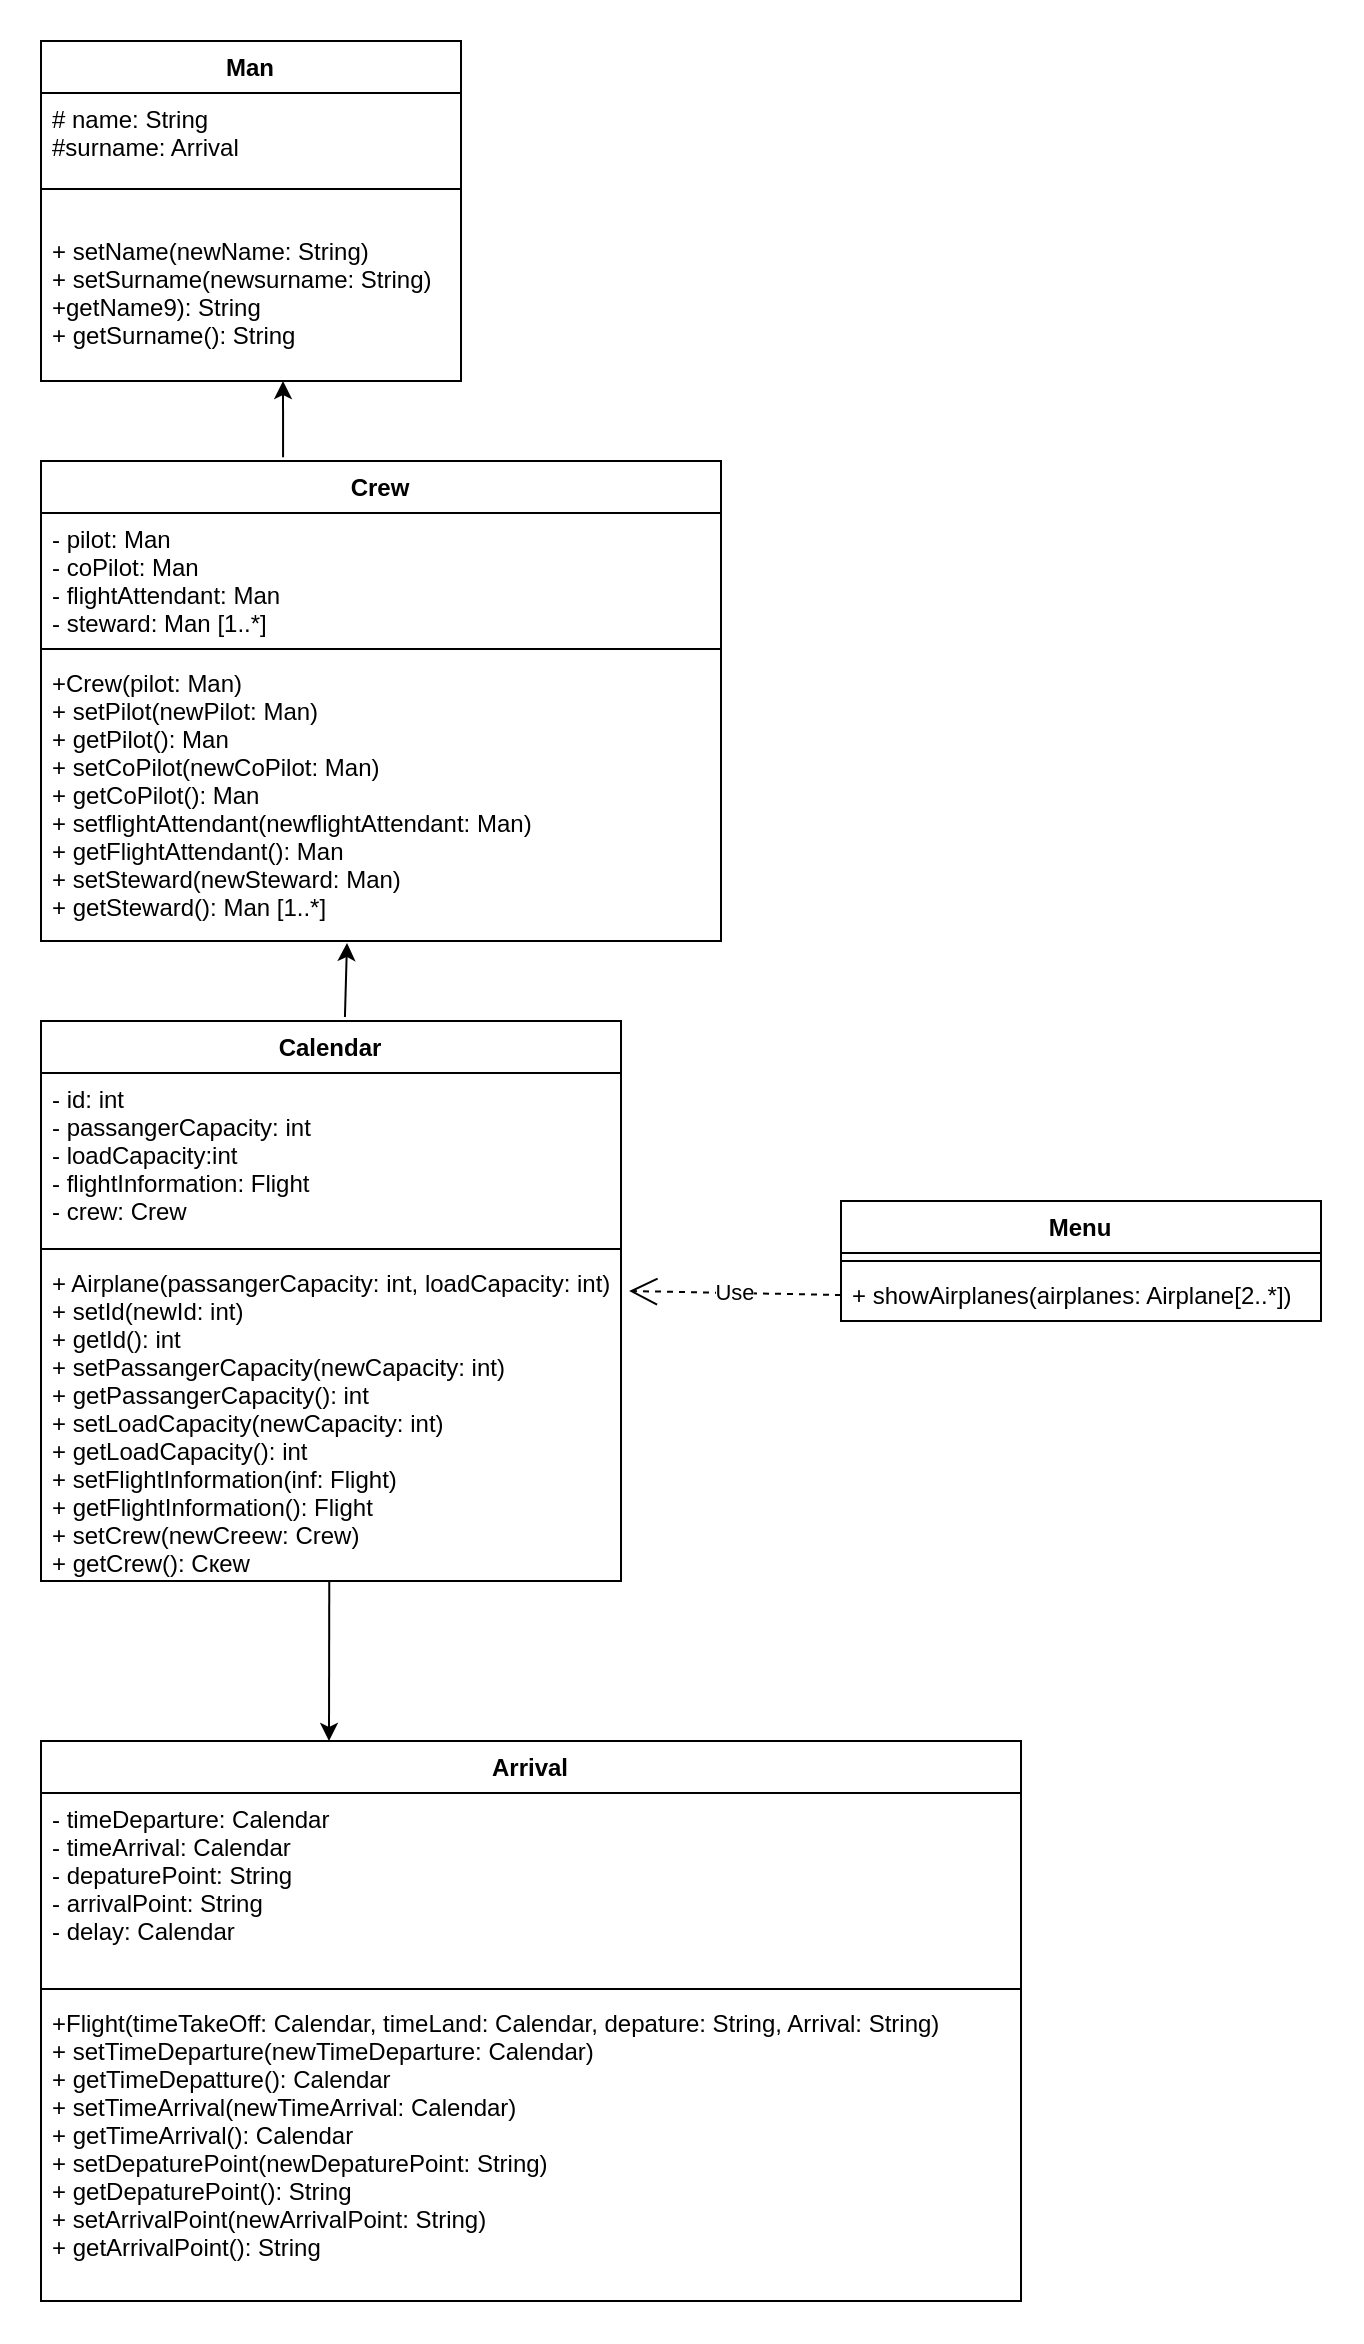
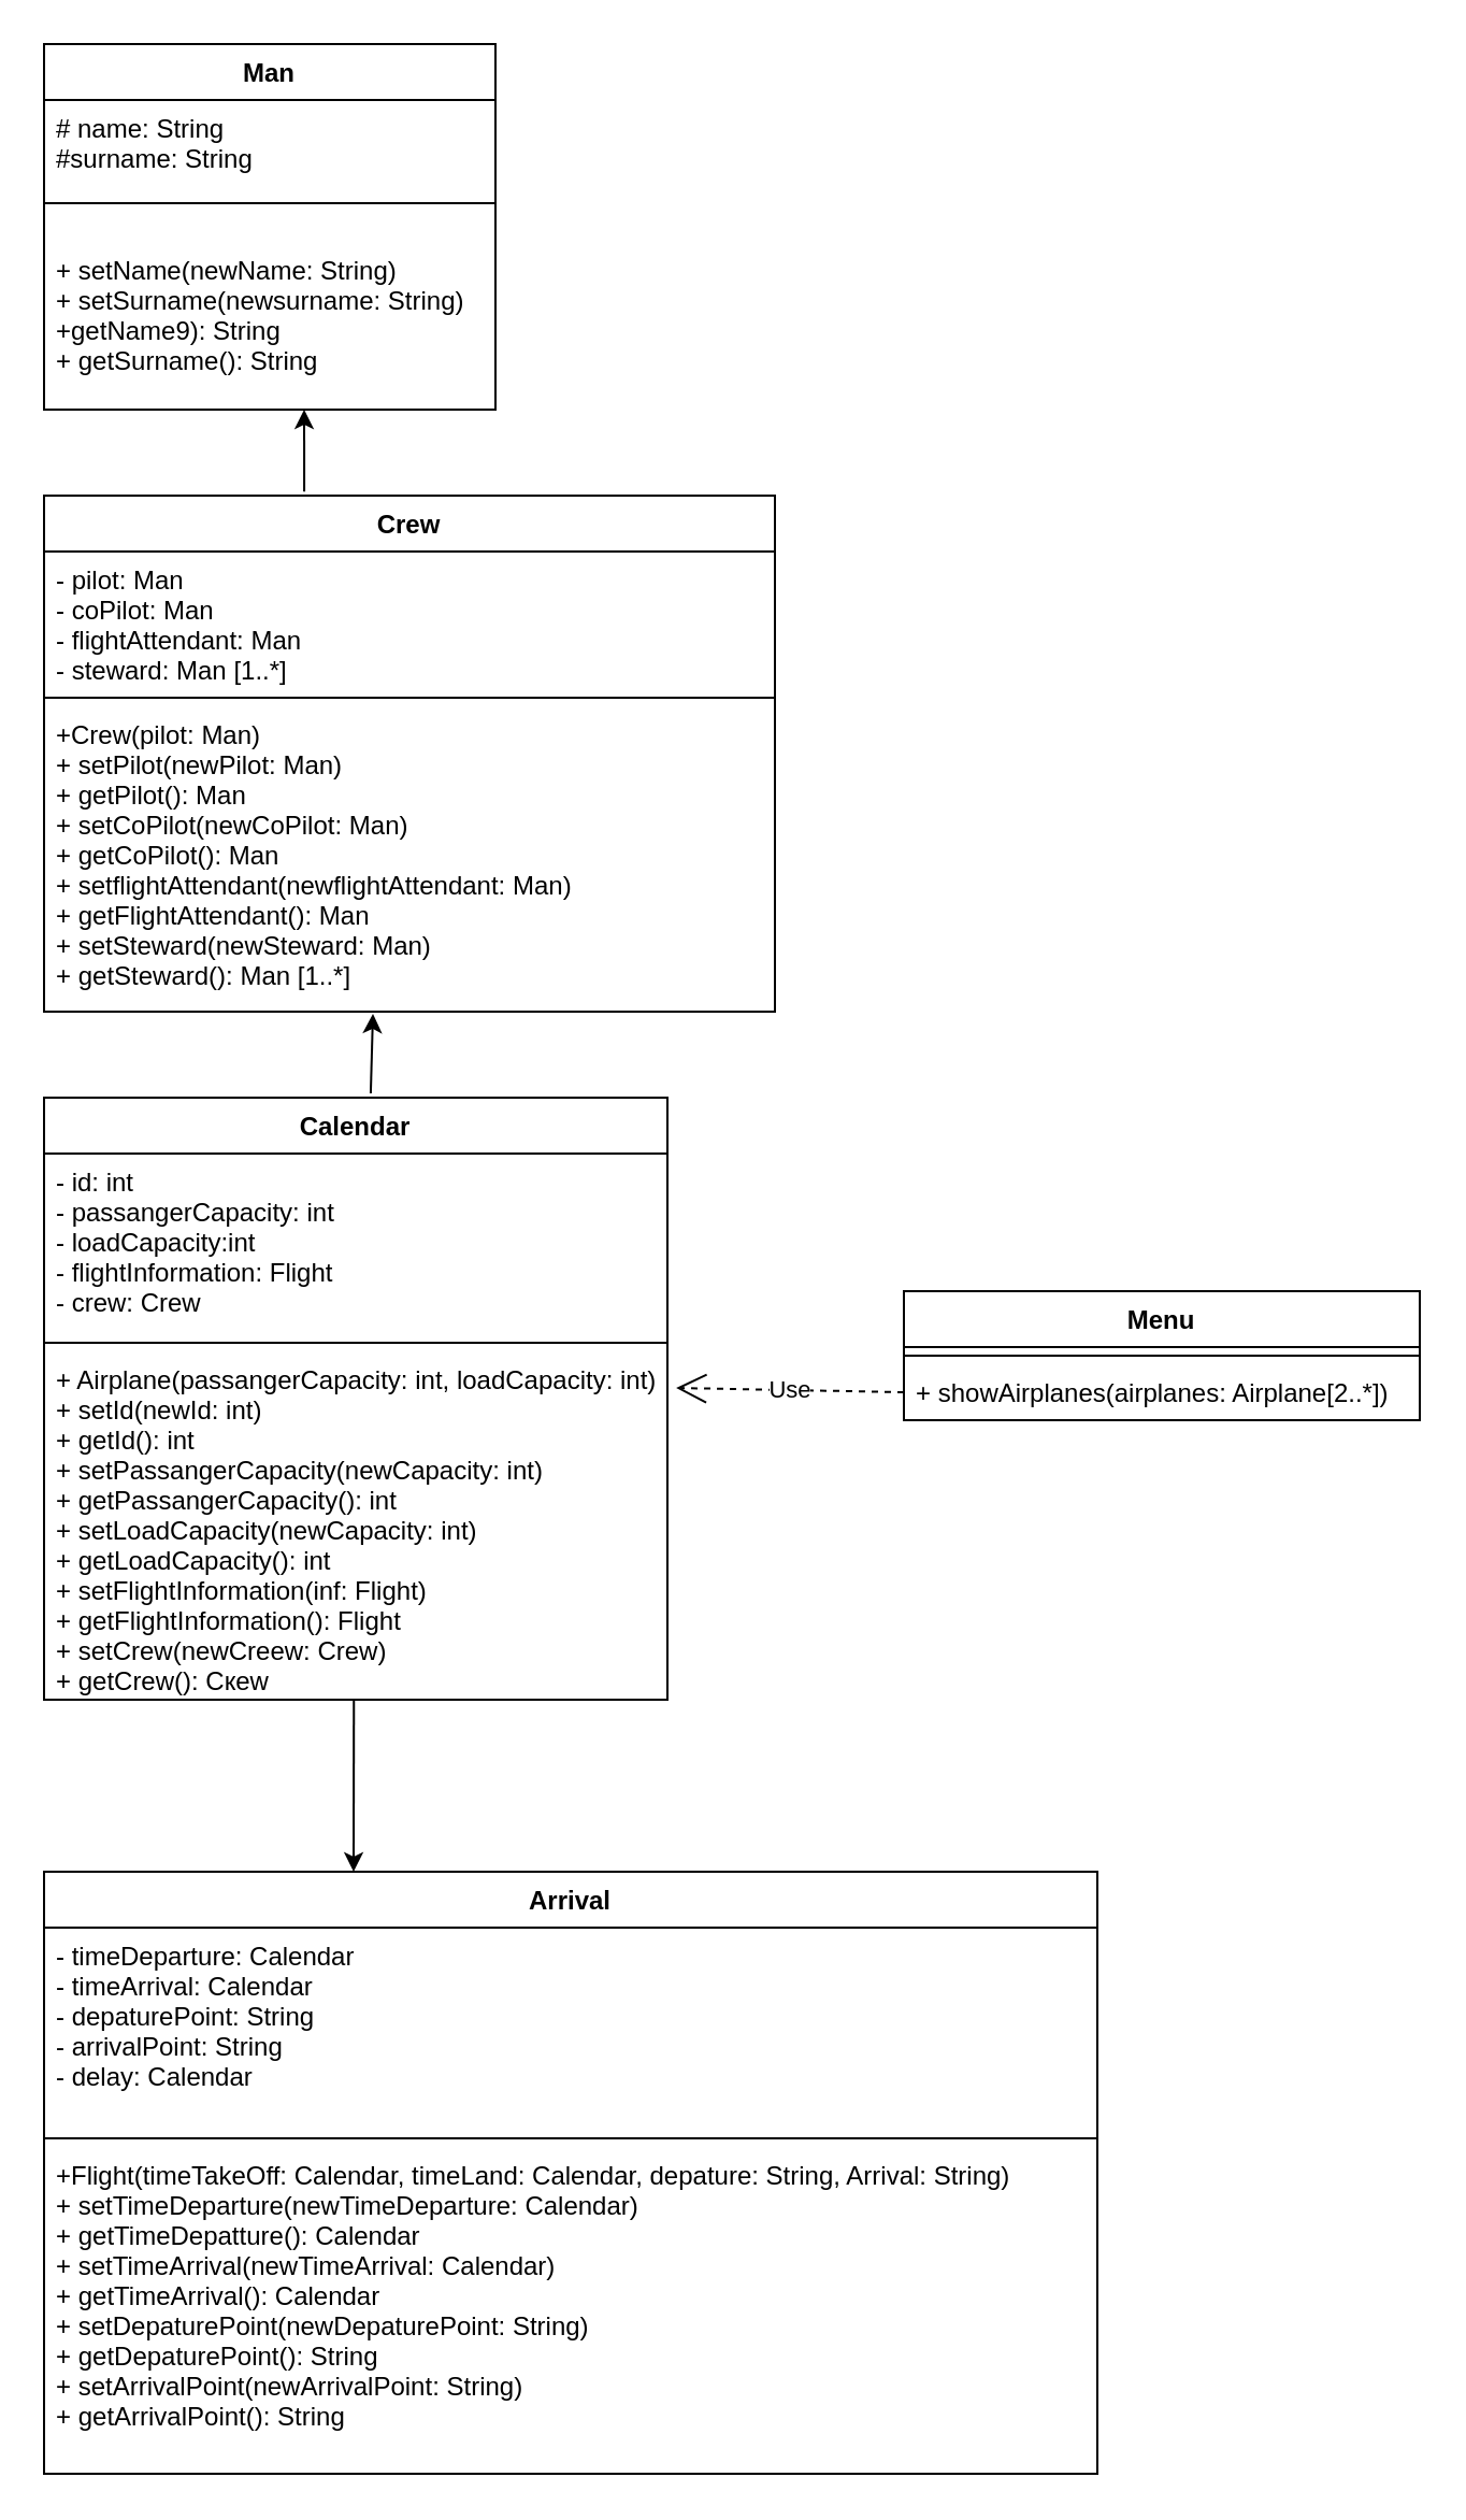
  <mxCell id="0" />
  <mxCell id="1" parent="0" />
  <mxCell id="2" value="Calendar" style="swimlane;fontStyle=1;align=center;verticalAlign=top;childLayout=stackLayout;horizontal=1;startSize=26;horizontalStack=0;resizeParent=1;resizeParentMax=0;resizeLast=0;collapsible=1;marginBottom=0;" vertex="1" parent="1"><mxGeometry x="20" y="510" width="290" height="280" as="geometry" /></mxCell>
  <mxCell id="3" value="- id: int&#10;- passangerCapacity: int&#10;- loadCapacity:int&#10;- flightInformation: Flight&#10;- crew: Crew&#10;" style="text;strokeColor=none;fillColor=none;align=left;verticalAlign=top;spacingLeft=4;spacingRight=4;overflow=hidden;rotatable=0;points=[[0,0.5],[1,0.5]];portConstraint=eastwest;" vertex="1" parent="2"><mxGeometry y="26" width="290" height="84" as="geometry" /></mxCell>
  <mxCell id="4" value="" style="line;strokeWidth=1;fillColor=none;align=left;verticalAlign=middle;spacingTop=-1;spacingLeft=3;spacingRight=3;rotatable=0;labelPosition=right;points=[];portConstraint=eastwest;" vertex="1" parent="2"><mxGeometry y="110" width="290" height="8" as="geometry" /></mxCell>
  <mxCell id="5" value="+ Airplane(passangerCapacity: int, loadCapacity: int)&#10;+ setId(newId: int)&#10;+ getId(): int&#10;+ setPassangerCapacity(newCapacity: int)&#10;+ getPassangerCapacity(): int&#10;+ setLoadCapacity(newCapacity: int)&#10;+ getLoadCapacity(): int&#10;+ setFlightInformation(inf: Flight)&#10;+ getFlightInformation(): Flight&#10;+ setCrew(newCreew: Crew)&#10;+ getCrew(): Cкew&#10;" style="text;strokeColor=none;fillColor=none;align=left;verticalAlign=top;spacingLeft=4;spacingRight=4;overflow=hidden;rotatable=0;points=[[0,0.5],[1,0.5]];portConstraint=eastwest;" vertex="1" parent="2"><mxGeometry y="118" width="290" height="162" as="geometry" /></mxCell>
  <mxCell id="6" value="Arrival" style="swimlane;fontStyle=1;align=center;verticalAlign=top;childLayout=stackLayout;horizontal=1;startSize=26;horizontalStack=0;resizeParent=1;resizeParentMax=0;resizeLast=0;collapsible=1;marginBottom=0;" vertex="1" parent="1"><mxGeometry x="20" y="870" width="490" height="280" as="geometry" /></mxCell>
  <mxCell id="7" value="- timeDeparture: Calendar&#10;- timeArrival: Calendar&#10;- depaturePoint: String&#10;- arrivalPoint: String&#10;- delay: Calendar" style="text;strokeColor=none;fillColor=none;align=left;verticalAlign=top;spacingLeft=4;spacingRight=4;overflow=hidden;rotatable=0;points=[[0,0.5],[1,0.5]];portConstraint=eastwest;" vertex="1" parent="6"><mxGeometry y="26" width="490" height="94" as="geometry" /></mxCell>
  <mxCell id="8" value="" style="line;strokeWidth=1;fillColor=none;align=left;verticalAlign=middle;spacingTop=-1;spacingLeft=3;spacingRight=3;rotatable=0;labelPosition=right;points=[];portConstraint=eastwest;" vertex="1" parent="6"><mxGeometry y="120" width="490" height="8" as="geometry" /></mxCell>
  <mxCell id="9" value="+Flight(timeTakeOff: Calendar, timeLand: Calendar, depature: String, Arrival: String)&#10;+ setTimeDeparture(newTimeDeparture: Calendar)&#10;+ getTimeDepatture(): Calendar&#10;+ setTimeArrival(newTimeArrival: Calendar)&#10;+ getTimeArrival(): Calendar&#10;+ setDepaturePoint(newDepaturePoint: String)&#10;+ getDepaturePoint(): String&#10;+ setArrivalPoint(newArrivalPoint: String)&#10;+ getArrivalPoint(): String" style="text;strokeColor=none;fillColor=none;align=left;verticalAlign=top;spacingLeft=4;spacingRight=4;overflow=hidden;rotatable=0;points=[[0,0.5],[1,0.5]];portConstraint=eastwest;" vertex="1" parent="6"><mxGeometry y="128" width="490" height="152" as="geometry" /></mxCell>
  <mxCell id="10" value="Crew" style="swimlane;fontStyle=1;align=center;verticalAlign=top;childLayout=stackLayout;horizontal=1;startSize=26;horizontalStack=0;resizeParent=1;resizeParentMax=0;resizeLast=0;collapsible=1;marginBottom=0;" vertex="1" parent="1"><mxGeometry x="20" y="230" width="340" height="240" as="geometry" /></mxCell>
  <mxCell id="11" value="- pilot: Man&#10;- coPilot: Man&#10;- flightAttendant: Man&#10;- steward: Man [1..*]&#10;" style="text;strokeColor=none;fillColor=none;align=left;verticalAlign=top;spacingLeft=4;spacingRight=4;overflow=hidden;rotatable=0;points=[[0,0.5],[1,0.5]];portConstraint=eastwest;" vertex="1" parent="10"><mxGeometry y="26" width="340" height="64" as="geometry" /></mxCell>
  <mxCell id="12" value="" style="line;strokeWidth=1;fillColor=none;align=left;verticalAlign=middle;spacingTop=-1;spacingLeft=3;spacingRight=3;rotatable=0;labelPosition=right;points=[];portConstraint=eastwest;" vertex="1" parent="10"><mxGeometry y="90" width="340" height="8" as="geometry" /></mxCell>
  <mxCell id="13" value="+Crew(pilot: Man)&#10;+ setPilot(newPilot: Man)&#10;+ getPilot(): Man&#10;+ setCoPilot(newCoPilot: Man)&#10;+ getCoPilot(): Man&#10;+ setflightAttendant(newflightAttendant: Man)&#10;+ getFlightAttendant(): Man&#10;+ setSteward(newSteward: Man)&#10;+ getSteward(): Man [1..*]&#10;" style="text;strokeColor=none;fillColor=none;align=left;verticalAlign=top;spacingLeft=4;spacingRight=4;overflow=hidden;rotatable=0;points=[[0,0.5],[1,0.5]];portConstraint=eastwest;" vertex="1" parent="10"><mxGeometry y="98" width="340" height="142" as="geometry" /></mxCell>
  <mxCell id="14" value="Man" style="swimlane;fontStyle=1;align=center;verticalAlign=top;childLayout=stackLayout;horizontal=1;startSize=26;horizontalStack=0;resizeParent=1;resizeParentMax=0;resizeLast=0;collapsible=1;marginBottom=0;" vertex="1" parent="1"><mxGeometry x="20" y="20" width="210" height="170" as="geometry" /></mxCell>
- <mxCell id="15" value="# name: String&#10;#surname: Arrival" style="text;strokeColor=none;fillColor=none;align=left;verticalAlign=top;spacingLeft=4;spacingRight=4;overflow=hidden;rotatable=0;points=[[0,0.5],[1,0.5]];portConstraint=eastwest;" vertex="1" parent="14"><mxGeometry y="26" width="210" height="44" as="geometry" /></mxCell>
+ <mxCell id="15" value="# name: String&#10;#surname: String" style="text;strokeColor=none;fillColor=none;align=left;verticalAlign=top;spacingLeft=4;spacingRight=4;overflow=hidden;rotatable=0;points=[[0,0.5],[1,0.5]];portConstraint=eastwest;" vertex="1" parent="14"><mxGeometry y="26" width="210" height="44" as="geometry" /></mxCell>
  <mxCell id="16" value="" style="line;strokeWidth=1;fillColor=none;align=left;verticalAlign=middle;spacingTop=-1;spacingLeft=3;spacingRight=3;rotatable=0;labelPosition=right;points=[];portConstraint=eastwest;" vertex="1" parent="14"><mxGeometry y="70" width="210" height="8" as="geometry" /></mxCell>
  <mxCell id="17" value="&#10;+ setName(newName: String)&#10;+ setSurname(newsurname: String)&#10;+getName9): String&#10;+ getSurname(): String" style="text;strokeColor=none;fillColor=none;align=left;verticalAlign=top;spacingLeft=4;spacingRight=4;overflow=hidden;rotatable=0;points=[[0,0.5],[1,0.5]];portConstraint=eastwest;" vertex="1" parent="14"><mxGeometry y="78" width="210" height="92" as="geometry" /></mxCell>
  <mxCell id="18" value="Menu" style="swimlane;fontStyle=1;align=center;verticalAlign=top;childLayout=stackLayout;horizontal=1;startSize=26;horizontalStack=0;resizeParent=1;resizeParentMax=0;resizeLast=0;collapsible=1;marginBottom=0;" vertex="1" parent="1"><mxGeometry x="420" y="600" width="240" height="60" as="geometry" /></mxCell>
  <mxCell id="19" value="" style="line;strokeWidth=1;fillColor=none;align=left;verticalAlign=middle;spacingTop=-1;spacingLeft=3;spacingRight=3;rotatable=0;labelPosition=right;points=[];portConstraint=eastwest;" vertex="1" parent="18"><mxGeometry y="26" width="240" height="8" as="geometry" /></mxCell>
  <mxCell id="20" value="+ showAirplanes(airplanes: Airplane[2..*])" style="text;strokeColor=none;fillColor=none;align=left;verticalAlign=top;spacingLeft=4;spacingRight=4;overflow=hidden;rotatable=0;points=[[0,0.5],[1,0.5]];portConstraint=eastwest;" vertex="1" parent="18"><mxGeometry y="34" width="240" height="26" as="geometry" /></mxCell>
  <mxCell id="21" value="Use" style="endArrow=open;endSize=12;dashed=1;html=1;rounded=0;exitX=0;exitY=0.5;exitDx=0;exitDy=0;entryX=1.014;entryY=0.105;entryDx=0;entryDy=0;entryPerimeter=0;" edge="1" parent="1" source="20" target="5"><mxGeometry width="160" relative="1" as="geometry"><mxPoint x="210" y="730" as="sourcePoint" /><mxPoint x="370" y="730" as="targetPoint" /></mxGeometry></mxCell>
  <mxCell id="22" value="" style="endArrow=classic;html=1;rounded=0;exitX=0.524;exitY=-0.007;exitDx=0;exitDy=0;exitPerimeter=0;entryX=0.45;entryY=1.007;entryDx=0;entryDy=0;entryPerimeter=0;" edge="1" parent="1" source="2" target="13"><mxGeometry width="50" height="50" relative="1" as="geometry"><mxPoint x="260" y="390" as="sourcePoint" /><mxPoint x="310" y="340" as="targetPoint" /></mxGeometry></mxCell>
  <mxCell id="23" value="" style="endArrow=classic;html=1;rounded=0;exitX=0.356;exitY=-0.008;exitDx=0;exitDy=0;exitPerimeter=0;" edge="1" parent="1" source="10"><mxGeometry width="50" height="50" relative="1" as="geometry"><mxPoint x="260" y="390" as="sourcePoint" /><mxPoint x="141" y="190" as="targetPoint" /><Array as="points" /></mxGeometry></mxCell>
  <mxCell id="24" value="" style="endArrow=classic;html=1;rounded=0;exitX=0.497;exitY=1;exitDx=0;exitDy=0;exitPerimeter=0;" edge="1" parent="1" source="5"><mxGeometry width="50" height="50" relative="1" as="geometry"><mxPoint x="260" y="650" as="sourcePoint" /><mxPoint x="164" y="870" as="targetPoint" /></mxGeometry></mxCell>
